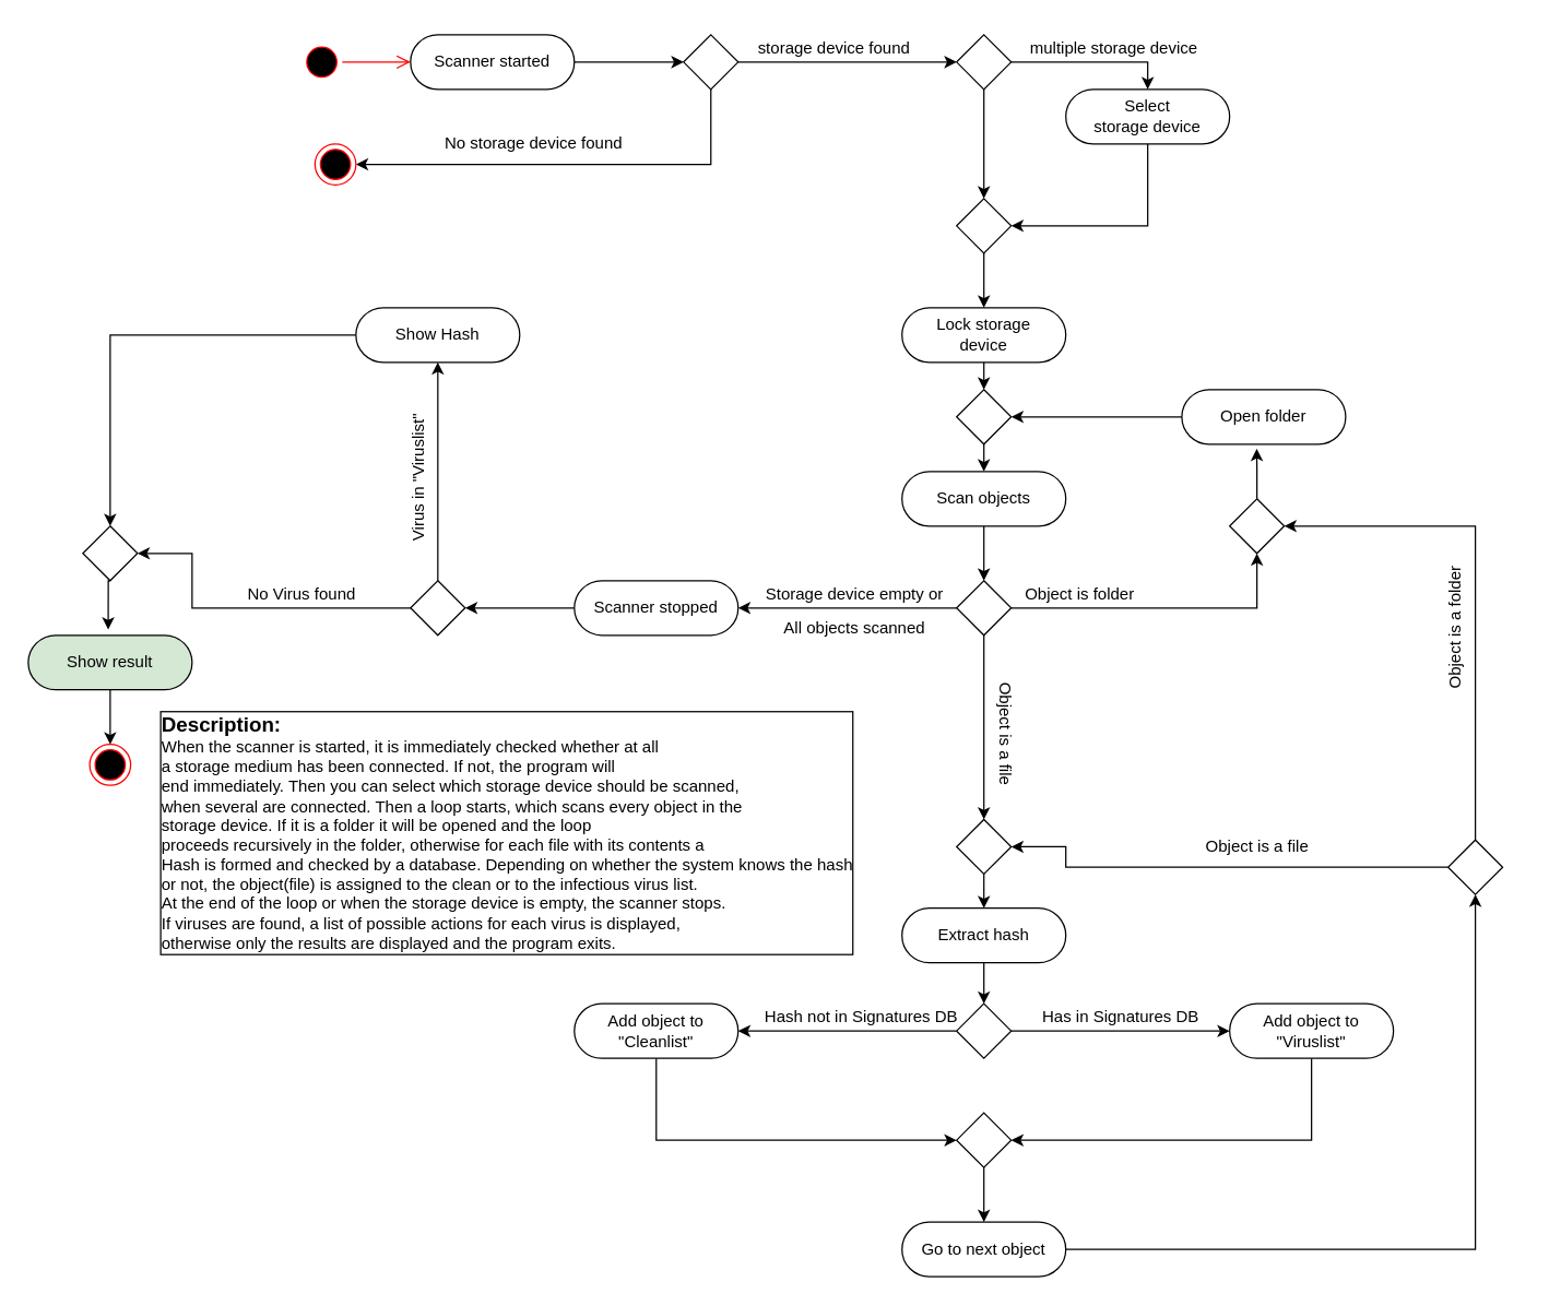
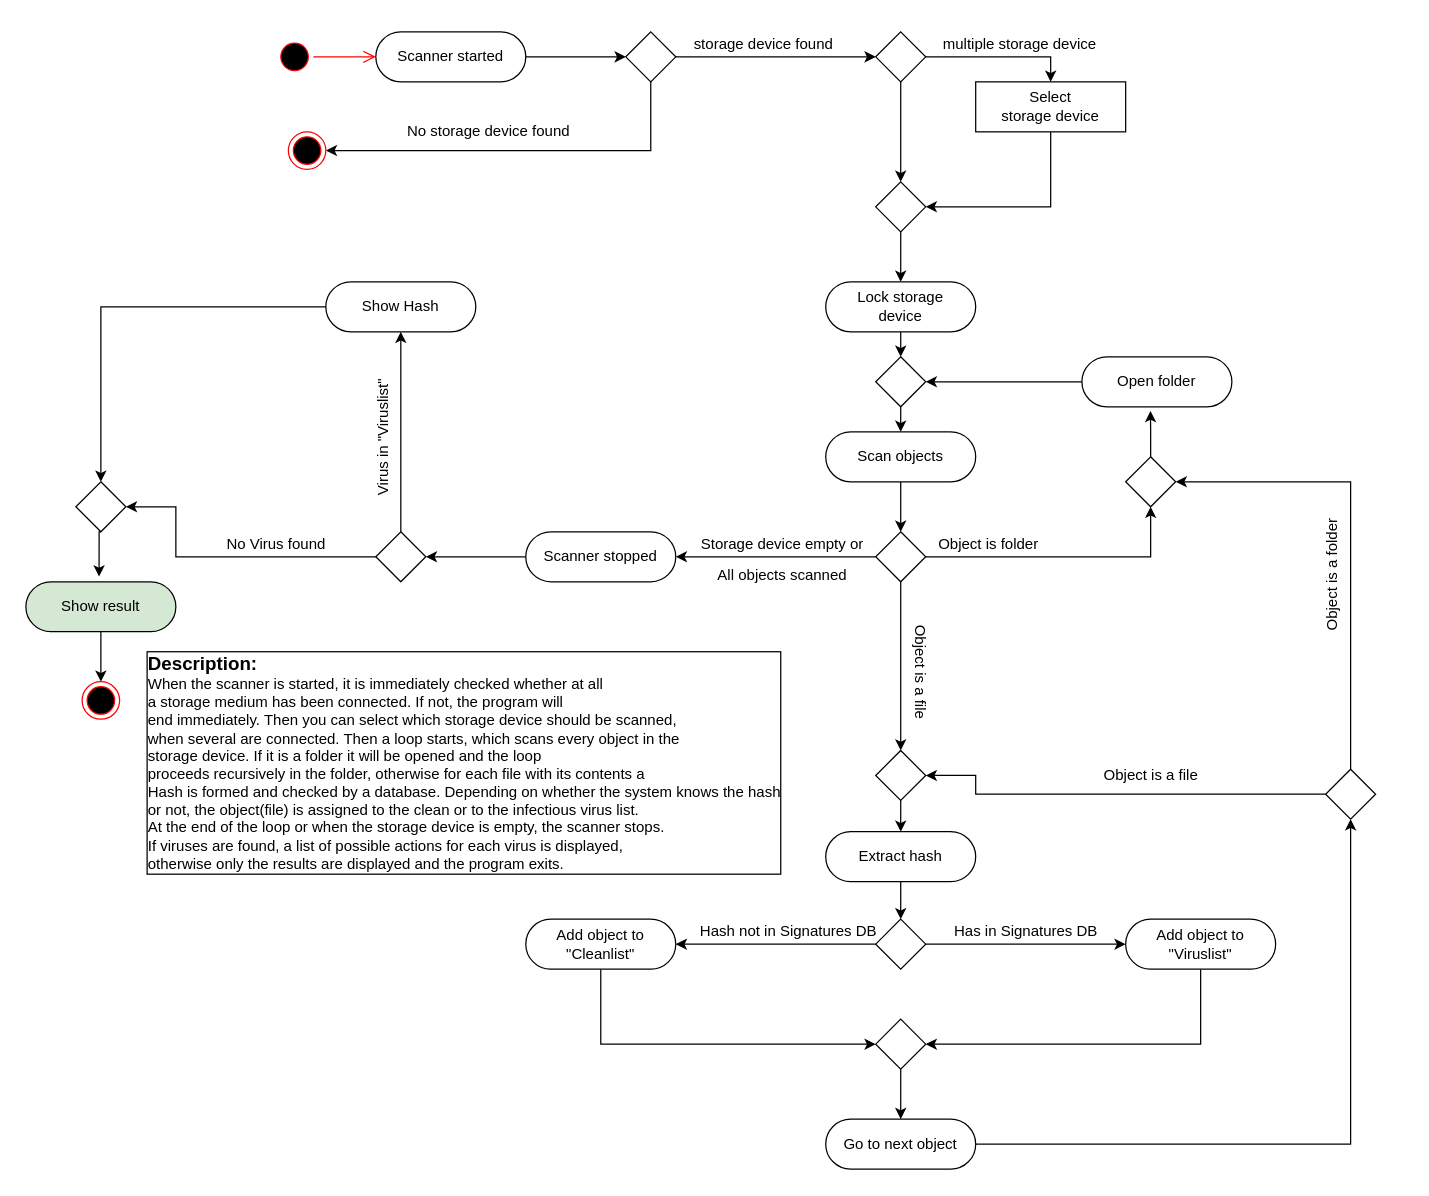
  <mxCell id="0" />
  <mxCell id="1" parent="0" />
  <mxCell id="2" value="" style="ellipse;html=1;shape=startState;fillColor=#000000;strokeColor=#ff0000;" parent="1" vertex="1"><mxGeometry x="220" y="30" width="30" height="30" as="geometry" /></mxCell>
  <mxCell id="3" value="" style="edgeStyle=orthogonalEdgeStyle;html=1;verticalAlign=bottom;endArrow=open;endSize=8;strokeColor=#ff0000;rounded=0;" parent="1" source="2" target="5" edge="1"><mxGeometry relative="1" as="geometry"><mxPoint x="340" y="40" as="targetPoint" /></mxGeometry></mxCell>
  <mxCell id="4" style="edgeStyle=orthogonalEdgeStyle;rounded=0;orthogonalLoop=1;jettySize=auto;html=1;entryX=0;entryY=0.5;entryDx=0;entryDy=0;" parent="1" source="5" target="8" edge="1"><mxGeometry relative="1" as="geometry" /></mxCell>
  <mxCell id="5" value="Scanner started" style="rounded=1;whiteSpace=wrap;html=1;arcSize=50;" parent="1" vertex="1"><mxGeometry x="300" y="25" width="120" height="40" as="geometry" /></mxCell>
  <mxCell id="6" style="edgeStyle=orthogonalEdgeStyle;rounded=0;orthogonalLoop=1;jettySize=auto;html=1;entryX=1;entryY=0.5;entryDx=0;entryDy=0;" parent="1" source="8" target="9" edge="1"><mxGeometry relative="1" as="geometry"><Array as="points"><mxPoint x="520" y="120" /></Array></mxGeometry></mxCell>
  <mxCell id="7" style="edgeStyle=orthogonalEdgeStyle;rounded=0;orthogonalLoop=1;jettySize=auto;html=1;entryX=0;entryY=0.5;entryDx=0;entryDy=0;" parent="1" source="8" target="13" edge="1"><mxGeometry relative="1" as="geometry" /></mxCell>
  <mxCell id="8" value="" style="rhombus;whiteSpace=wrap;html=1;" parent="1" vertex="1"><mxGeometry x="500" y="25" width="40" height="40" as="geometry" /></mxCell>
  <mxCell id="9" value="" style="ellipse;html=1;shape=endState;fillColor=#000000;strokeColor=#ff0000;" parent="1" vertex="1"><mxGeometry x="230" y="105" width="30" height="30" as="geometry" /></mxCell>
  <mxCell id="10" value="No storage device found" style="text;html=1;align=center;verticalAlign=middle;resizable=0;points=[];autosize=1;strokeColor=none;fillColor=none;" parent="1" vertex="1"><mxGeometry x="315" y="90" width="150" height="30" as="geometry" /></mxCell>
  <mxCell id="11" style="edgeStyle=orthogonalEdgeStyle;rounded=0;orthogonalLoop=1;jettySize=auto;html=1;entryX=0.5;entryY=0;entryDx=0;entryDy=0;" parent="1" source="13" target="16" edge="1"><mxGeometry relative="1" as="geometry" /></mxCell>
  <mxCell id="12" style="edgeStyle=orthogonalEdgeStyle;rounded=0;orthogonalLoop=1;jettySize=auto;html=1;exitX=0.5;exitY=1;exitDx=0;exitDy=0;entryX=0.5;entryY=0;entryDx=0;entryDy=0;" parent="1" source="13" target="66" edge="1"><mxGeometry relative="1" as="geometry" /></mxCell>
  <mxCell id="13" value="" style="rhombus;whiteSpace=wrap;html=1;" parent="1" vertex="1"><mxGeometry x="700" y="25" width="40" height="40" as="geometry" /></mxCell>
  <mxCell id="14" value="storage device found" style="text;html=1;align=center;verticalAlign=middle;resizable=0;points=[];autosize=1;strokeColor=none;fillColor=none;" parent="1" vertex="1"><mxGeometry x="545" y="20" width="130" height="30" as="geometry" /></mxCell>
  <mxCell id="15" style="edgeStyle=orthogonalEdgeStyle;rounded=0;orthogonalLoop=1;jettySize=auto;html=1;exitX=0.5;exitY=1;exitDx=0;exitDy=0;entryX=1;entryY=0.5;entryDx=0;entryDy=0;" parent="1" source="16" target="66" edge="1"><mxGeometry relative="1" as="geometry" /></mxCell>
- <mxCell id="16" value="Select&lt;br&gt;storage device" style="rounded=1;whiteSpace=wrap;html=1;arcSize=50;" parent="1" vertex="1"><mxGeometry x="780" y="65" width="120" height="40" as="geometry" /></mxCell>
+ <mxCell id="16" value="Select&lt;br&gt;storage device" style="whiteSpace=wrap;html=1;arcSize=50;rounded=0;" parent="1" vertex="1"><mxGeometry x="780" y="65" width="120" height="40" as="geometry" /></mxCell>
  <mxCell id="17" value="multiple storage device" style="text;html=1;align=center;verticalAlign=middle;resizable=0;points=[];autosize=1;strokeColor=none;fillColor=none;" parent="1" vertex="1"><mxGeometry x="740" y="20" width="150" height="30" as="geometry" /></mxCell>
  <mxCell id="18" style="edgeStyle=orthogonalEdgeStyle;rounded=0;orthogonalLoop=1;jettySize=auto;html=1;exitX=0.5;exitY=1;exitDx=0;exitDy=0;entryX=0.5;entryY=0;entryDx=0;entryDy=0;" parent="1" source="19" target="68" edge="1"><mxGeometry relative="1" as="geometry" /></mxCell>
  <mxCell id="19" value="Lock storage&lt;br&gt;device" style="rounded=1;whiteSpace=wrap;html=1;arcSize=50;" parent="1" vertex="1"><mxGeometry x="660" y="225" width="120" height="40" as="geometry" /></mxCell>
  <mxCell id="20" style="edgeStyle=orthogonalEdgeStyle;rounded=0;orthogonalLoop=1;jettySize=auto;html=1;entryX=0.5;entryY=0;entryDx=0;entryDy=0;" parent="1" source="21" target="25" edge="1"><mxGeometry relative="1" as="geometry" /></mxCell>
  <mxCell id="21" value="Scan objects" style="rounded=1;whiteSpace=wrap;html=1;arcSize=50;" parent="1" vertex="1"><mxGeometry x="660" y="345" width="120" height="40" as="geometry" /></mxCell>
  <mxCell id="22" style="edgeStyle=orthogonalEdgeStyle;rounded=0;orthogonalLoop=1;jettySize=auto;html=1;entryX=1;entryY=0.5;entryDx=0;entryDy=0;" parent="1" source="25" target="27" edge="1"><mxGeometry relative="1" as="geometry" /></mxCell>
  <mxCell id="23" style="edgeStyle=orthogonalEdgeStyle;rounded=0;orthogonalLoop=1;jettySize=auto;html=1;exitX=1;exitY=0.5;exitDx=0;exitDy=0;entryX=0.5;entryY=1;entryDx=0;entryDy=0;" parent="1" source="25" target="70" edge="1"><mxGeometry relative="1" as="geometry" /></mxCell>
  <mxCell id="24" style="edgeStyle=orthogonalEdgeStyle;rounded=0;orthogonalLoop=1;jettySize=auto;html=1;exitX=0.5;exitY=1;exitDx=0;exitDy=0;entryX=0.5;entryY=0;entryDx=0;entryDy=0;" parent="1" source="25" target="72" edge="1"><mxGeometry relative="1" as="geometry" /></mxCell>
  <mxCell id="25" value="" style="rhombus;whiteSpace=wrap;html=1;" parent="1" vertex="1"><mxGeometry x="700" y="425" width="40" height="40" as="geometry" /></mxCell>
  <mxCell id="26" style="edgeStyle=orthogonalEdgeStyle;rounded=0;orthogonalLoop=1;jettySize=auto;html=1;entryX=1;entryY=0.5;entryDx=0;entryDy=0;" parent="1" source="27" target="55" edge="1"><mxGeometry relative="1" as="geometry" /></mxCell>
  <mxCell id="27" value="Scanner stopped" style="rounded=1;whiteSpace=wrap;html=1;arcSize=50;" parent="1" vertex="1"><mxGeometry x="420" y="425" width="120" height="40" as="geometry" /></mxCell>
  <mxCell id="28" value="Storage device empty or" style="text;html=1;align=center;verticalAlign=middle;resizable=0;points=[];autosize=1;strokeColor=none;fillColor=none;" parent="1" vertex="1"><mxGeometry x="550" y="420" width="150" height="30" as="geometry" /></mxCell>
  <mxCell id="29" value="Object is folder" style="text;html=1;align=center;verticalAlign=middle;resizable=0;points=[];autosize=1;strokeColor=none;fillColor=none;" parent="1" vertex="1"><mxGeometry x="740" y="420" width="100" height="30" as="geometry" /></mxCell>
  <mxCell id="30" style="edgeStyle=orthogonalEdgeStyle;rounded=0;orthogonalLoop=1;jettySize=auto;html=1;entryX=1;entryY=0.5;entryDx=0;entryDy=0;" parent="1" source="31" target="68" edge="1"><mxGeometry relative="1" as="geometry"><Array as="points"><mxPoint x="920" y="305" /></Array></mxGeometry></mxCell>
  <mxCell id="31" value="Open folder" style="rounded=1;whiteSpace=wrap;html=1;arcSize=50;" parent="1" vertex="1"><mxGeometry x="865" y="285" width="120" height="40" as="geometry" /></mxCell>
  <mxCell id="32" style="edgeStyle=orthogonalEdgeStyle;rounded=0;orthogonalLoop=1;jettySize=auto;html=1;entryX=0.5;entryY=0;entryDx=0;entryDy=0;" parent="1" source="33" target="36" edge="1"><mxGeometry relative="1" as="geometry" /></mxCell>
  <mxCell id="33" value="Extract hash" style="rounded=1;whiteSpace=wrap;html=1;arcSize=50;" parent="1" vertex="1"><mxGeometry x="660" y="665" width="120" height="40" as="geometry" /></mxCell>
  <mxCell id="34" style="edgeStyle=orthogonalEdgeStyle;rounded=0;orthogonalLoop=1;jettySize=auto;html=1;entryX=1;entryY=0.5;entryDx=0;entryDy=0;" parent="1" source="36" edge="1"><mxGeometry relative="1" as="geometry"><mxPoint x="540" y="755" as="targetPoint" /></mxGeometry></mxCell>
  <mxCell id="35" style="edgeStyle=orthogonalEdgeStyle;rounded=0;orthogonalLoop=1;jettySize=auto;html=1;entryX=0;entryY=0.5;entryDx=0;entryDy=0;" parent="1" source="36" edge="1"><mxGeometry relative="1" as="geometry"><mxPoint x="900" y="755" as="targetPoint" /></mxGeometry></mxCell>
  <mxCell id="36" value="" style="rhombus;whiteSpace=wrap;html=1;" parent="1" vertex="1"><mxGeometry x="700" y="735" width="40" height="40" as="geometry" /></mxCell>
  <mxCell id="37" value="All objects scanned" style="text;html=1;align=center;verticalAlign=middle;resizable=0;points=[];autosize=1;strokeColor=none;fillColor=none;" parent="1" vertex="1"><mxGeometry x="560" y="445" width="130" height="30" as="geometry" /></mxCell>
  <mxCell id="38" style="edgeStyle=orthogonalEdgeStyle;rounded=0;orthogonalLoop=1;jettySize=auto;html=1;entryX=1;entryY=0.5;entryDx=0;entryDy=0;" parent="1" target="45" edge="1"><mxGeometry relative="1" as="geometry"><mxPoint x="960" y="775" as="sourcePoint" /><Array as="points"><mxPoint x="960" y="835" /></Array></mxGeometry></mxCell>
  <mxCell id="39" value="Add object to &quot;Viruslist&quot;" style="rounded=1;whiteSpace=wrap;html=1;arcSize=50;" parent="1" vertex="1"><mxGeometry x="900" y="735" width="120" height="40" as="geometry" /></mxCell>
  <mxCell id="40" style="edgeStyle=orthogonalEdgeStyle;rounded=0;orthogonalLoop=1;jettySize=auto;html=1;entryX=0;entryY=0.5;entryDx=0;entryDy=0;" parent="1" target="45" edge="1"><mxGeometry relative="1" as="geometry"><mxPoint x="480" y="775" as="sourcePoint" /><Array as="points"><mxPoint x="480" y="835" /></Array></mxGeometry></mxCell>
  <mxCell id="41" value="Add object to&lt;br&gt;&quot;Cleanlist&quot;" style="rounded=1;whiteSpace=wrap;html=1;arcSize=50;" parent="1" vertex="1"><mxGeometry x="420" y="735" width="120" height="40" as="geometry" /></mxCell>
  <mxCell id="42" value="Hash not in Signatures DB" style="text;html=1;align=center;verticalAlign=middle;resizable=0;points=[];autosize=1;strokeColor=none;fillColor=none;" parent="1" vertex="1"><mxGeometry x="550" y="730" width="160" height="30" as="geometry" /></mxCell>
  <mxCell id="43" value="Has in Signatures DB" style="text;html=1;align=center;verticalAlign=middle;resizable=0;points=[];autosize=1;strokeColor=none;fillColor=none;" parent="1" vertex="1"><mxGeometry x="750" y="730" width="140" height="30" as="geometry" /></mxCell>
  <mxCell id="44" style="edgeStyle=orthogonalEdgeStyle;rounded=0;orthogonalLoop=1;jettySize=auto;html=1;" parent="1" source="45" target="47" edge="1"><mxGeometry relative="1" as="geometry" /></mxCell>
  <mxCell id="45" value="" style="rhombus;whiteSpace=wrap;html=1;" parent="1" vertex="1"><mxGeometry x="700" y="815" width="40" height="40" as="geometry" /></mxCell>
  <mxCell id="46" style="edgeStyle=orthogonalEdgeStyle;rounded=0;orthogonalLoop=1;jettySize=auto;html=1;entryX=0.5;entryY=1;entryDx=0;entryDy=0;" parent="1" source="47" target="50" edge="1"><mxGeometry relative="1" as="geometry" /></mxCell>
  <mxCell id="47" value="Go to next object" style="rounded=1;whiteSpace=wrap;html=1;arcSize=50;" parent="1" vertex="1"><mxGeometry x="660" y="895" width="120" height="40" as="geometry" /></mxCell>
  <mxCell id="48" style="edgeStyle=orthogonalEdgeStyle;rounded=0;orthogonalLoop=1;jettySize=auto;html=1;exitX=0.5;exitY=0;exitDx=0;exitDy=0;entryX=1;entryY=0.5;entryDx=0;entryDy=0;" parent="1" source="50" target="70" edge="1"><mxGeometry relative="1" as="geometry" /></mxCell>
  <mxCell id="49" style="edgeStyle=orthogonalEdgeStyle;rounded=0;orthogonalLoop=1;jettySize=auto;html=1;exitX=0;exitY=0.5;exitDx=0;exitDy=0;entryX=1;entryY=0.5;entryDx=0;entryDy=0;" parent="1" source="50" target="72" edge="1"><mxGeometry relative="1" as="geometry"><Array as="points"><mxPoint x="780" y="635" /><mxPoint x="780" y="620" /></Array></mxGeometry></mxCell>
  <mxCell id="50" value="" style="rhombus;whiteSpace=wrap;html=1;" parent="1" vertex="1"><mxGeometry x="1060" y="615" width="40" height="40" as="geometry" /></mxCell>
  <mxCell id="51" value="Object is a file" style="text;html=1;align=center;verticalAlign=middle;resizable=0;points=[];autosize=1;strokeColor=none;fillColor=none;" parent="1" vertex="1"><mxGeometry x="870" y="605" width="100" height="30" as="geometry" /></mxCell>
  <mxCell id="52" value="Object is a folder" style="text;html=1;align=center;verticalAlign=middle;resizable=0;points=[];autosize=1;strokeColor=none;fillColor=none;rotation=-90;" parent="1" vertex="1"><mxGeometry x="1011" y="445" width="110" height="30" as="geometry" /></mxCell>
  <mxCell id="53" style="edgeStyle=orthogonalEdgeStyle;rounded=0;orthogonalLoop=1;jettySize=auto;html=1;entryX=0.5;entryY=1;entryDx=0;entryDy=0;" parent="1" source="55" target="57" edge="1"><mxGeometry relative="1" as="geometry" /></mxCell>
  <mxCell id="54" style="edgeStyle=orthogonalEdgeStyle;rounded=0;orthogonalLoop=1;jettySize=auto;html=1;exitX=0;exitY=0.5;exitDx=0;exitDy=0;" parent="1" source="55" target="74" edge="1"><mxGeometry relative="1" as="geometry"><Array as="points"><mxPoint x="140" y="445" /><mxPoint x="140" y="405" /></Array></mxGeometry></mxCell>
  <mxCell id="55" value="" style="rhombus;whiteSpace=wrap;html=1;" parent="1" vertex="1"><mxGeometry x="300" y="425" width="40" height="40" as="geometry" /></mxCell>
  <mxCell id="56" style="edgeStyle=orthogonalEdgeStyle;rounded=0;orthogonalLoop=1;jettySize=auto;html=1;exitX=0;exitY=0.5;exitDx=0;exitDy=0;entryX=0.5;entryY=0;entryDx=0;entryDy=0;" parent="1" source="57" target="74" edge="1"><mxGeometry relative="1" as="geometry" /></mxCell>
  <mxCell id="57" value="Show Hash" style="rounded=1;whiteSpace=wrap;html=1;arcSize=50;" parent="1" vertex="1"><mxGeometry x="260" y="225" width="120" height="40" as="geometry" /></mxCell>
  <mxCell id="58" value="Virus in &quot;Viruslist&quot;" style="text;html=1;align=center;verticalAlign=middle;resizable=0;points=[];autosize=1;strokeColor=none;fillColor=none;rotation=-90;" parent="1" vertex="1"><mxGeometry x="246" y="335" width="120" height="30" as="geometry" /></mxCell>
  <mxCell id="59" style="edgeStyle=orthogonalEdgeStyle;rounded=0;orthogonalLoop=1;jettySize=auto;html=1;entryX=0.5;entryY=0;entryDx=0;entryDy=0;" parent="1" source="60" target="62" edge="1"><mxGeometry relative="1" as="geometry" /></mxCell>
  <mxCell id="60" value="Show result" style="rounded=1;whiteSpace=wrap;html=1;arcSize=50;fillColor=#d5e8d4;" parent="1" vertex="1"><mxGeometry x="20" y="465" width="120" height="40" as="geometry" /></mxCell>
  <mxCell id="61" value="No Virus found" style="text;html=1;align=center;verticalAlign=middle;resizable=0;points=[];autosize=1;strokeColor=none;fillColor=none;" parent="1" vertex="1"><mxGeometry x="170" y="420" width="100" height="30" as="geometry" /></mxCell>
  <mxCell id="62" value="" style="ellipse;html=1;shape=endState;fillColor=#000000;strokeColor=#ff0000;" parent="1" vertex="1"><mxGeometry x="65" y="545" width="30" height="30" as="geometry" /></mxCell>
  <mxCell id="63" value="&lt;div style=&quot;text-align: justify;&quot;&gt;&lt;font style=&quot;font-size: 15px;&quot;&gt;&lt;b&gt;Description:&lt;/b&gt;&lt;/font&gt;&lt;/div&gt;&lt;div style=&quot;text-align: justify;&quot;&gt;&lt;font style=&quot;font-size: 12px;&quot;&gt;When the scanner is started, it is immediately checked whether at all&lt;/font&gt;&lt;/div&gt;&lt;div style=&quot;text-align: justify;&quot;&gt;&lt;font style=&quot;font-size: 12px;&quot;&gt;a storage medium has been connected. If not, the program will&lt;/font&gt;&lt;/div&gt;&lt;div style=&quot;text-align: justify;&quot;&gt;&lt;font style=&quot;font-size: 12px;&quot;&gt;end immediately. Then you can select which storage device should be scanned,&lt;/font&gt;&lt;/div&gt;&lt;div style=&quot;text-align: justify;&quot;&gt;&lt;font style=&quot;font-size: 12px;&quot;&gt;when several are connected. Then a loop starts, which scans every object in the&lt;/font&gt;&lt;/div&gt;&lt;div style=&quot;text-align: justify;&quot;&gt;&lt;font style=&quot;font-size: 12px;&quot;&gt;storage device. If it is a folder it will be opened and the loop&lt;/font&gt;&lt;/div&gt;&lt;div style=&quot;text-align: justify;&quot;&gt;&lt;font style=&quot;font-size: 12px;&quot;&gt;proceeds recursively in the folder, otherwise for each file with its contents a&lt;/font&gt;&lt;/div&gt;&lt;div style=&quot;text-align: justify;&quot;&gt;&lt;font style=&quot;font-size: 12px;&quot;&gt;Hash is formed and checked by a database. Depending on whether the system knows the hash&lt;/font&gt;&lt;/div&gt;&lt;div style=&quot;text-align: justify;&quot;&gt;&lt;font style=&quot;font-size: 12px;&quot;&gt;or not, the object(file) is assigned to the clean or to the infectious virus list.&lt;/font&gt;&lt;/div&gt;&lt;div style=&quot;text-align: justify;&quot;&gt;&lt;font style=&quot;font-size: 12px;&quot;&gt;At the end of the loop or when the storage device is empty, the scanner stops.&lt;/font&gt;&lt;/div&gt;&lt;div style=&quot;text-align: justify;&quot;&gt;&lt;font style=&quot;font-size: 12px;&quot;&gt;If viruses are found, a list of possible actions for each virus is displayed,&lt;/font&gt;&lt;/div&gt;&lt;div style=&quot;text-align: justify;&quot;&gt;&lt;font style=&quot;font-size: 12px;&quot;&gt;otherwise only the results are displayed and the program exits.&lt;/font&gt;&lt;/div&gt;" style="text;html=1;align=left;verticalAlign=middle;resizable=0;points=[];autosize=1;strokeColor=none;fillColor=none;labelBorderColor=default;spacingTop=0;spacing=2;labelBackgroundColor=default;labelPadding=0;noLabel=0;" parent="1" vertex="1"><mxGeometry x="115" y="515" width="530" height="190" as="geometry" /></mxCell>
  <mxCell id="64" value="Object is a file" style="text;html=1;align=center;verticalAlign=middle;resizable=0;points=[];autosize=1;strokeColor=none;fillColor=none;fontSize=12;rotation=90;" parent="1" vertex="1"><mxGeometry x="686" y="522" width="100" height="30" as="geometry" /></mxCell>
  <mxCell id="65" style="edgeStyle=orthogonalEdgeStyle;rounded=0;orthogonalLoop=1;jettySize=auto;html=1;exitX=0.5;exitY=1;exitDx=0;exitDy=0;entryX=0.5;entryY=0;entryDx=0;entryDy=0;" parent="1" source="66" target="19" edge="1"><mxGeometry relative="1" as="geometry" /></mxCell>
  <mxCell id="66" value="" style="rhombus;whiteSpace=wrap;html=1;" parent="1" vertex="1"><mxGeometry x="700" y="145" width="40" height="40" as="geometry" /></mxCell>
  <mxCell id="67" style="edgeStyle=orthogonalEdgeStyle;rounded=0;orthogonalLoop=1;jettySize=auto;html=1;exitX=0.5;exitY=1;exitDx=0;exitDy=0;entryX=0.5;entryY=0;entryDx=0;entryDy=0;" parent="1" source="68" target="21" edge="1"><mxGeometry relative="1" as="geometry" /></mxCell>
  <mxCell id="68" value="" style="rhombus;whiteSpace=wrap;html=1;" parent="1" vertex="1"><mxGeometry x="700" y="285" width="40" height="40" as="geometry" /></mxCell>
  <mxCell id="69" style="edgeStyle=orthogonalEdgeStyle;rounded=0;orthogonalLoop=1;jettySize=auto;html=1;entryX=0.457;entryY=1.084;entryDx=0;entryDy=0;entryPerimeter=0;" parent="1" source="70" target="31" edge="1"><mxGeometry relative="1" as="geometry" /></mxCell>
  <mxCell id="70" value="" style="rhombus;whiteSpace=wrap;html=1;" parent="1" vertex="1"><mxGeometry x="900" y="365" width="40" height="40" as="geometry" /></mxCell>
  <mxCell id="71" style="edgeStyle=orthogonalEdgeStyle;rounded=0;orthogonalLoop=1;jettySize=auto;html=1;exitX=0.5;exitY=1;exitDx=0;exitDy=0;entryX=0.5;entryY=0;entryDx=0;entryDy=0;" parent="1" source="72" target="33" edge="1"><mxGeometry relative="1" as="geometry" /></mxCell>
  <mxCell id="72" value="" style="rhombus;whiteSpace=wrap;html=1;" parent="1" vertex="1"><mxGeometry x="700" y="600" width="40" height="40" as="geometry" /></mxCell>
  <mxCell id="73" style="edgeStyle=orthogonalEdgeStyle;rounded=0;orthogonalLoop=1;jettySize=auto;html=1;exitX=0.5;exitY=1;exitDx=0;exitDy=0;entryX=0.488;entryY=-0.105;entryDx=0;entryDy=0;entryPerimeter=0;" parent="1" source="74" target="60" edge="1"><mxGeometry relative="1" as="geometry" /></mxCell>
  <mxCell id="74" value="" style="rhombus;whiteSpace=wrap;html=1;" parent="1" vertex="1"><mxGeometry x="60" y="385" width="40" height="40" as="geometry" /></mxCell>
